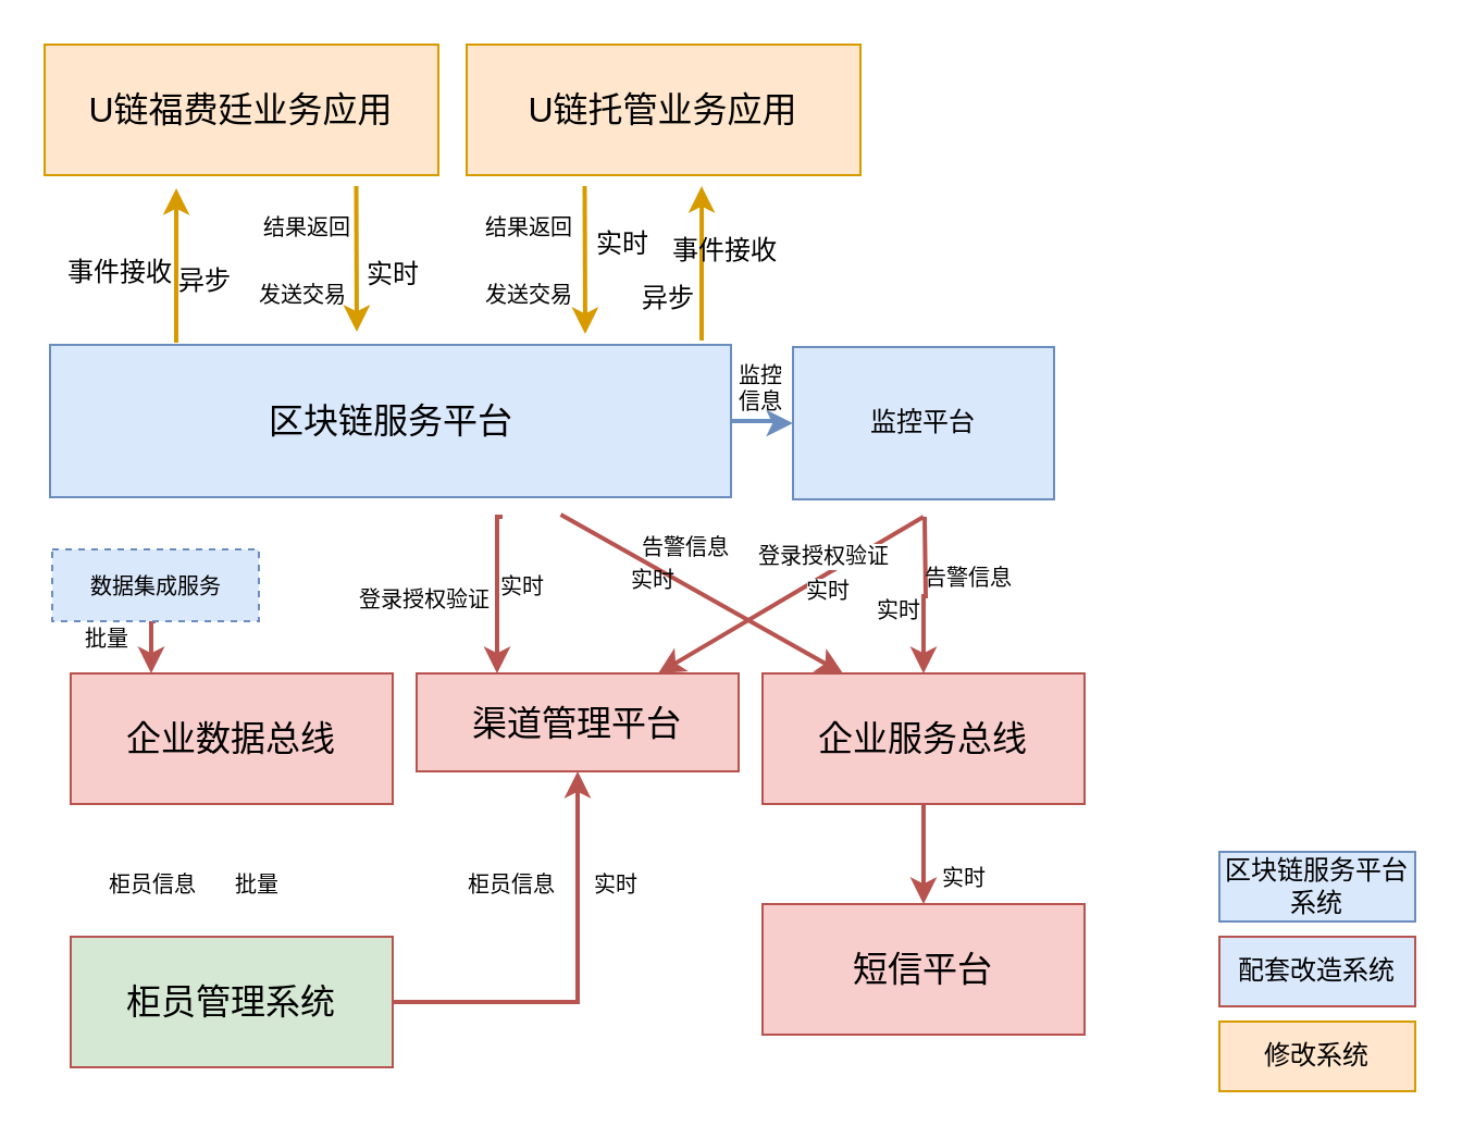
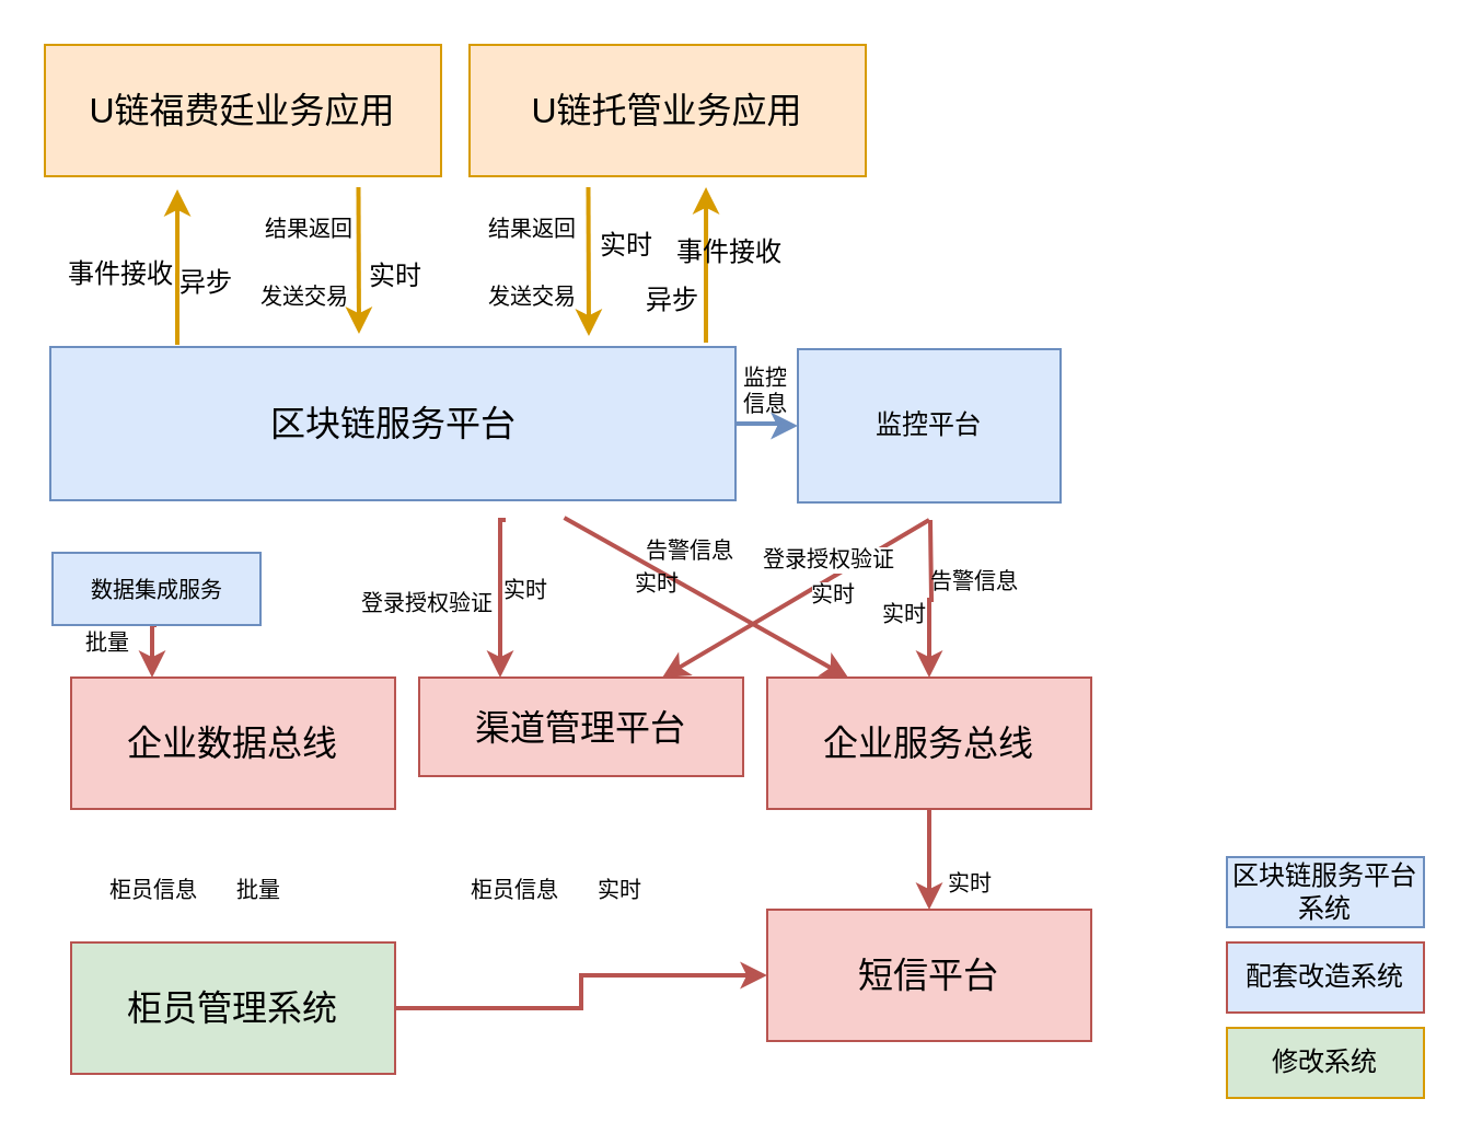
  <mxCell id="0" />
  <mxCell id="1" parent="0" />
  <mxCell id="2" style="edgeStyle=orthogonalEdgeStyle;rounded=0;orthogonalLoop=1;jettySize=auto;html=1;exitX=0.665;exitY=1.014;exitDx=0;exitDy=0;entryX=0.25;entryY=0;entryDx=0;entryDy=0;strokeColor=#b85450;strokeWidth=2;fontSize=10;exitPerimeter=0;fillColor=#f8cecc;" parent="1" target="12" edge="1"><mxGeometry relative="1" as="geometry"><Array as="points"><mxPoint x="228.5" y="237" /></Array><mxPoint x="230.5" y="237" as="sourcePoint" /></mxGeometry></mxCell>
  <mxCell id="3" value="" style="edgeStyle=orthogonalEdgeStyle;rounded=0;orthogonalLoop=1;jettySize=auto;html=1;strokeWidth=2;fillColor=#dae8fc;strokeColor=#6c8ebf;" parent="1" source="4" target="40" edge="1"><mxGeometry relative="1" as="geometry" /></mxCell>
  <mxCell id="4" value="区块链服务平台" style="rounded=0;whiteSpace=wrap;html=1;fontSize=16;fillColor=#dae8fc;strokeColor=#6c8ebf;" parent="1" vertex="1"><mxGeometry x="22.5" y="158" width="313" height="70" as="geometry" /></mxCell>
  <mxCell id="5" value="U链福费廷业务应用" style="rounded=0;whiteSpace=wrap;html=1;fontSize=16;fillColor=#ffe6cc;strokeColor=#d79b00;" parent="1" vertex="1"><mxGeometry x="20" y="20" width="181" height="60" as="geometry" /></mxCell>
  <mxCell id="6" value="U链托管业务应用" style="rounded=0;whiteSpace=wrap;html=1;fontSize=16;fillColor=#ffe6cc;strokeColor=#d79b00;" parent="1" vertex="1"><mxGeometry x="214" y="20" width="181" height="60" as="geometry" /></mxCell>
  <mxCell id="7" value="企业数据总线" style="rounded=0;whiteSpace=wrap;html=1;fontSize=16;fillColor=#f8cecc;strokeColor=#b85450;" parent="1" vertex="1"><mxGeometry x="32" y="309" width="148" height="60" as="geometry" /></mxCell>
  <mxCell id="8" style="edgeStyle=orthogonalEdgeStyle;rounded=0;orthogonalLoop=1;jettySize=auto;html=1;exitX=0.5;exitY=1;exitDx=0;exitDy=0;strokeColor=#b85450;strokeWidth=2;fontSize=10;fillColor=#f8cecc;" parent="1" source="9" target="13" edge="1"><mxGeometry relative="1" as="geometry" /></mxCell>
  <mxCell id="9" value="企业服务总线" style="rounded=0;whiteSpace=wrap;html=1;fontSize=16;fillColor=#f8cecc;strokeColor=#b85450;" parent="1" vertex="1"><mxGeometry x="350" y="309" width="148" height="60" as="geometry" /></mxCell>
- <mxCell id="10" style="edgeStyle=orthogonalEdgeStyle;rounded=0;orthogonalLoop=1;jettySize=auto;html=1;exitX=1;exitY=0.5;exitDx=0;exitDy=0;entryX=0.5;entryY=1;entryDx=0;entryDy=0;strokeColor=#b85450;strokeWidth=2;fontSize=10;fillColor=#f8cecc;" parent="1" source="11" target="12" edge="1"><mxGeometry relative="1" as="geometry" /></mxCell>
+ <mxCell id="10" style="edgeStyle=orthogonalEdgeStyle;rounded=0;orthogonalLoop=1;jettySize=auto;html=1;exitX=1;exitY=0.5;exitDx=0;exitDy=0;strokeColor=#b85450;strokeWidth=2;fontSize=10;fillColor=#f8cecc;" parent="1" source="11" target="13" edge="1"><mxGeometry relative="1" as="geometry" /></mxCell>
  <mxCell id="11" value="柜员管理系统" style="rounded=0;whiteSpace=wrap;html=1;fontSize=16;fillColor=#d5e8d4;strokeColor=#b85450;" parent="1" vertex="1"><mxGeometry x="32" y="430" width="148" height="60" as="geometry" /></mxCell>
  <mxCell id="12" value="渠道管理平台" style="rounded=0;whiteSpace=wrap;html=1;fontSize=16;fillColor=#f8cecc;strokeColor=#b85450;" parent="1" vertex="1"><mxGeometry x="191" y="309" width="148" height="45" as="geometry" /></mxCell>
  <mxCell id="13" value="短信平台" style="rounded=0;whiteSpace=wrap;html=1;fontSize=16;fillColor=#f8cecc;strokeColor=#b85450;" parent="1" vertex="1"><mxGeometry x="350" y="415" width="148" height="60" as="geometry" /></mxCell>
  <mxCell id="14" value="" style="endArrow=none;startArrow=classic;html=1;strokeColor=#d79b00;strokeWidth=2;fontSize=16;entryX=0.75;entryY=1;entryDx=0;entryDy=0;fillColor=#ffe6cc;endFill=0;" parent="1" edge="1"><mxGeometry width="50" height="50" relative="1" as="geometry"><mxPoint x="163.5" y="152" as="sourcePoint" /><mxPoint x="163.25" y="85" as="targetPoint" /></mxGeometry></mxCell>
  <mxCell id="15" value="" style="endArrow=none;startArrow=classic;html=1;strokeColor=#d79b00;strokeWidth=2;fontSize=16;entryX=0.25;entryY=1;entryDx=0;entryDy=0;fillColor=#ffe6cc;endFill=0;" parent="1" edge="1"><mxGeometry width="50" height="50" relative="1" as="geometry"><mxPoint x="268.5" y="153" as="sourcePoint" /><mxPoint x="268.25" y="85" as="targetPoint" /></mxGeometry></mxCell>
  <mxCell id="16" value="发送交易" style="text;html=1;resizable=0;points=[];autosize=1;align=left;verticalAlign=top;spacingTop=-4;fontSize=10;" parent="1" vertex="1"><mxGeometry x="117" y="126.5" width="74" height="19" as="geometry" /></mxCell>
  <mxCell id="17" value="结果返回" style="text;html=1;resizable=0;points=[];autosize=1;align=left;verticalAlign=top;spacingTop=-4;fontSize=10;" parent="1" vertex="1"><mxGeometry x="118.5" y="96" width="58" height="12" as="geometry" /></mxCell>
  <mxCell id="18" value="发送交易" style="text;html=1;resizable=0;points=[];autosize=1;align=left;verticalAlign=top;spacingTop=-4;fontSize=10;" parent="1" vertex="1"><mxGeometry x="220.5" y="126.5" width="58" height="12" as="geometry" /></mxCell>
  <mxCell id="19" value="结果返回" style="text;html=1;resizable=0;points=[];autosize=1;align=left;verticalAlign=top;spacingTop=-4;fontSize=10;" parent="1" vertex="1"><mxGeometry x="220.5" y="96" width="58" height="12" as="geometry" /></mxCell>
  <mxCell id="20" value="柜员信息" style="text;html=1;resizable=0;points=[];autosize=1;align=left;verticalAlign=top;spacingTop=-4;fontSize=10;" parent="1" vertex="1"><mxGeometry x="48" y="398" width="58" height="12" as="geometry" /></mxCell>
  <mxCell id="21" value="批量" style="text;html=1;resizable=0;points=[];autosize=1;align=left;verticalAlign=top;spacingTop=-4;fontSize=10;" parent="1" vertex="1"><mxGeometry x="106" y="398" width="34" height="12" as="geometry" /></mxCell>
  <mxCell id="22" value="批量" style="text;html=1;resizable=0;points=[];autosize=1;align=left;verticalAlign=top;spacingTop=-4;fontSize=10;" parent="1" vertex="1"><mxGeometry x="37" y="285" width="34" height="12" as="geometry" /></mxCell>
  <mxCell id="23" value="登录授权验证" style="text;html=1;resizable=0;points=[];autosize=1;align=left;verticalAlign=top;spacingTop=-4;fontSize=10;" parent="1" vertex="1"><mxGeometry x="162.5" y="266.5" width="82" height="12" as="geometry" /></mxCell>
  <mxCell id="24" value="实时" style="text;html=1;resizable=0;points=[];autosize=1;align=left;verticalAlign=top;spacingTop=-4;fontSize=10;" parent="1" vertex="1"><mxGeometry x="227.5" y="260.5" width="34" height="12" as="geometry" /></mxCell>
  <mxCell id="25" value="" style="endArrow=classic;html=1;strokeColor=#b85450;strokeWidth=2;fontSize=10;exitX=0.75;exitY=1;exitDx=0;exitDy=0;entryX=0.25;entryY=0;entryDx=0;entryDy=0;fillColor=#f8cecc;" parent="1" target="9" edge="1"><mxGeometry width="50" height="50" relative="1" as="geometry"><mxPoint x="257.25" y="236" as="sourcePoint" /><mxPoint x="491.5" y="230" as="targetPoint" /></mxGeometry></mxCell>
  <mxCell id="26" value="告警信息" style="text;html=1;resizable=0;points=[];autosize=1;align=left;verticalAlign=top;spacingTop=-4;fontSize=10;" parent="1" vertex="1"><mxGeometry x="293" y="242.5" width="58" height="12" as="geometry" /></mxCell>
  <mxCell id="27" value="实时" style="text;html=1;resizable=0;points=[];autosize=1;align=left;verticalAlign=top;spacingTop=-4;fontSize=10;" parent="1" vertex="1"><mxGeometry x="287.5" y="258" width="34" height="12" as="geometry" /></mxCell>
  <mxCell id="28" value="柜员信息" style="text;html=1;resizable=0;points=[];autosize=1;align=left;verticalAlign=top;spacingTop=-4;fontSize=10;" parent="1" vertex="1"><mxGeometry x="212.5" y="398" width="58" height="12" as="geometry" /></mxCell>
  <mxCell id="29" value="实时" style="text;html=1;resizable=0;points=[];autosize=1;align=left;verticalAlign=top;spacingTop=-4;fontSize=10;" parent="1" vertex="1"><mxGeometry x="270.5" y="398" width="34" height="12" as="geometry" /></mxCell>
  <mxCell id="30" value="实时" style="text;html=1;resizable=0;points=[];autosize=1;align=left;verticalAlign=top;spacingTop=-4;fontSize=10;" parent="1" vertex="1"><mxGeometry x="430.5" y="395" width="34" height="12" as="geometry" /></mxCell>
  <mxCell id="31" value="实时" style="text;html=1;resizable=0;points=[];autosize=1;align=center;verticalAlign=top;spacingTop=-4;" parent="1" vertex="1"><mxGeometry x="162.5" y="116" width="34" height="14" as="geometry" /></mxCell>
  <mxCell id="32" value="实时" style="text;html=1;resizable=0;points=[];autosize=1;align=left;verticalAlign=top;spacingTop=-4;" parent="1" vertex="1"><mxGeometry x="271.5" y="102" width="34" height="14" as="geometry" /></mxCell>
  <mxCell id="33" value="" style="endArrow=classic;html=1;entryX=0.293;entryY=1.017;entryDx=0;entryDy=0;entryPerimeter=0;strokeWidth=2;fillColor=#ffe6cc;strokeColor=#d79b00;" parent="1" edge="1"><mxGeometry width="50" height="50" relative="1" as="geometry"><mxPoint x="80.5" y="157" as="sourcePoint" /><mxPoint x="80.533" y="86.02" as="targetPoint" /></mxGeometry></mxCell>
  <mxCell id="34" value="事件接收" style="text;html=1;resizable=0;points=[];autosize=1;align=left;verticalAlign=top;spacingTop=-4;" parent="1" vertex="1"><mxGeometry x="28.5" y="114.5" width="58" height="14" as="geometry" /></mxCell>
  <mxCell id="35" value="异步" style="text;html=1;resizable=0;points=[];autosize=1;align=left;verticalAlign=top;spacingTop=-4;" parent="1" vertex="1"><mxGeometry x="80" y="118.5" width="34" height="14" as="geometry" /></mxCell>
  <mxCell id="36" value="" style="endArrow=classic;html=1;entryX=0.293;entryY=1.017;entryDx=0;entryDy=0;entryPerimeter=0;strokeWidth=2;fillColor=#ffe6cc;strokeColor=#d79b00;" parent="1" edge="1"><mxGeometry width="50" height="50" relative="1" as="geometry"><mxPoint x="322" y="156" as="sourcePoint" /><mxPoint x="322.033" y="85.02" as="targetPoint" /></mxGeometry></mxCell>
  <mxCell id="37" value="事件接收" style="text;html=1;resizable=0;points=[];autosize=1;align=left;verticalAlign=top;spacingTop=-4;" parent="1" vertex="1"><mxGeometry x="306.5" y="104.5" width="58" height="14" as="geometry" /></mxCell>
  <mxCell id="38" value="异步" style="text;html=1;resizable=0;points=[];autosize=1;align=left;verticalAlign=top;spacingTop=-4;" parent="1" vertex="1"><mxGeometry x="292.5" y="126.5" width="34" height="14" as="geometry" /></mxCell>
  <mxCell id="39" style="edgeStyle=orthogonalEdgeStyle;rounded=0;orthogonalLoop=1;jettySize=auto;html=1;exitX=0.5;exitY=1;exitDx=0;exitDy=0;fillColor=#f8cecc;strokeColor=#b85450;strokeWidth=2;" parent="1" target="9" edge="1"><mxGeometry relative="1" as="geometry"><mxPoint x="424.5" y="237" as="sourcePoint" /></mxGeometry></mxCell>
  <mxCell id="40" value="监控平台" style="rounded=0;whiteSpace=wrap;html=1;fillColor=#dae8fc;strokeColor=#6c8ebf;" parent="1" vertex="1"><mxGeometry x="364" y="159" width="120" height="70" as="geometry" /></mxCell>
  <mxCell id="41" value="&lt;span style=&quot;font-size: 10px&quot;&gt;告警信息&lt;/span&gt;" style="text;html=1;resizable=0;points=[];autosize=1;align=left;verticalAlign=top;spacingTop=-4;" parent="1" vertex="1"><mxGeometry x="422.5" y="254.5" width="50" height="14" as="geometry" /></mxCell>
  <mxCell id="42" value="&lt;span style=&quot;font-size: 10px&quot;&gt;实时&lt;/span&gt;" style="text;html=1;resizable=0;points=[];autosize=1;align=left;verticalAlign=top;spacingTop=-4;" parent="1" vertex="1"><mxGeometry x="400.5" y="270" width="30" height="14" as="geometry" /></mxCell>
  <mxCell id="43" value="监控&lt;br&gt;信息" style="text;html=1;resizable=0;points=[];autosize=1;align=center;verticalAlign=top;spacingTop=-4;fontSize=10;" parent="1" vertex="1"><mxGeometry x="334" y="164" width="30" height="24" as="geometry" /></mxCell>
  <mxCell id="44" value="" style="endArrow=classic;html=1;exitX=0.5;exitY=1;exitDx=0;exitDy=0;entryX=0.75;entryY=0;entryDx=0;entryDy=0;strokeWidth=2;strokeColor=#b85450;fillColor=#f8cecc;" parent="1" target="12" edge="1"><mxGeometry width="50" height="50" relative="1" as="geometry"><mxPoint x="424" y="237" as="sourcePoint" /><mxPoint x="536.5" y="249" as="targetPoint" /></mxGeometry></mxCell>
  <mxCell id="45" value="登录授权验证" style="text;html=1;resizable=0;points=[];align=center;verticalAlign=middle;labelBackgroundColor=#ffffff;fontSize=10;" parent="44" vertex="1" connectable="0"><mxGeometry x="-0.115" y="-1" relative="1" as="geometry"><mxPoint x="8" y="-13.5" as="offset" /></mxGeometry></mxCell>
  <mxCell id="46" value="实时" style="text;html=1;resizable=0;points=[];align=center;verticalAlign=middle;labelBackgroundColor=#ffffff;fontSize=10;" parent="44" vertex="1" connectable="0"><mxGeometry x="-0.236" y="4" relative="1" as="geometry"><mxPoint y="3" as="offset" /></mxGeometry></mxCell>
  <mxCell id="47" style="edgeStyle=orthogonalEdgeStyle;rounded=0;orthogonalLoop=1;jettySize=auto;html=1;exitX=0.5;exitY=1;exitDx=0;exitDy=0;entryX=0.25;entryY=0;entryDx=0;entryDy=0;strokeColor=#b85450;strokeWidth=2;fontSize=10;fillColor=#f8cecc;" parent="1" source="48" target="7" edge="1"><mxGeometry relative="1" as="geometry" /></mxCell>
- <mxCell id="48" value="数据集成服务" style="rounded=0;whiteSpace=wrap;html=1;fontSize=10;fillColor=#dae8fc;strokeColor=#6c8ebf;dashed=1;" parent="1" vertex="1"><mxGeometry x="23.5" y="252" width="95" height="33" as="geometry" /></mxCell>
+ <mxCell id="48" value="数据集成服务" style="rounded=0;whiteSpace=wrap;html=1;fontSize=10;fillColor=#dae8fc;strokeColor=#6c8ebf;" parent="1" vertex="1"><mxGeometry x="23.5" y="252" width="95" height="33" as="geometry" /></mxCell>
  <mxCell id="49" value="区块链服务平台系统" style="rounded=0;whiteSpace=wrap;html=1;fillColor=#dae8fc;strokeColor=#6c8ebf;" parent="1" vertex="1"><mxGeometry x="560" y="391" width="90" height="32" as="geometry" /></mxCell>
  <mxCell id="50" value="配套改造系统" style="rounded=0;whiteSpace=wrap;html=1;fillColor=#dae8fc;strokeColor=#b85450;" parent="1" vertex="1"><mxGeometry x="560" y="430" width="90" height="32" as="geometry" /></mxCell>
- <mxCell id="51" value="修改系统" style="rounded=0;whiteSpace=wrap;html=1;fillColor=#ffe6cc;strokeColor=#d79b00;" parent="1" vertex="1"><mxGeometry x="560" y="469" width="90" height="32" as="geometry" /></mxCell>
+ <mxCell id="51" value="修改系统" style="rounded=0;whiteSpace=wrap;html=1;fillColor=#d5e8d4;strokeColor=#d79b00;" parent="1" vertex="1"><mxGeometry x="560" y="469" width="90" height="32" as="geometry" /></mxCell>
